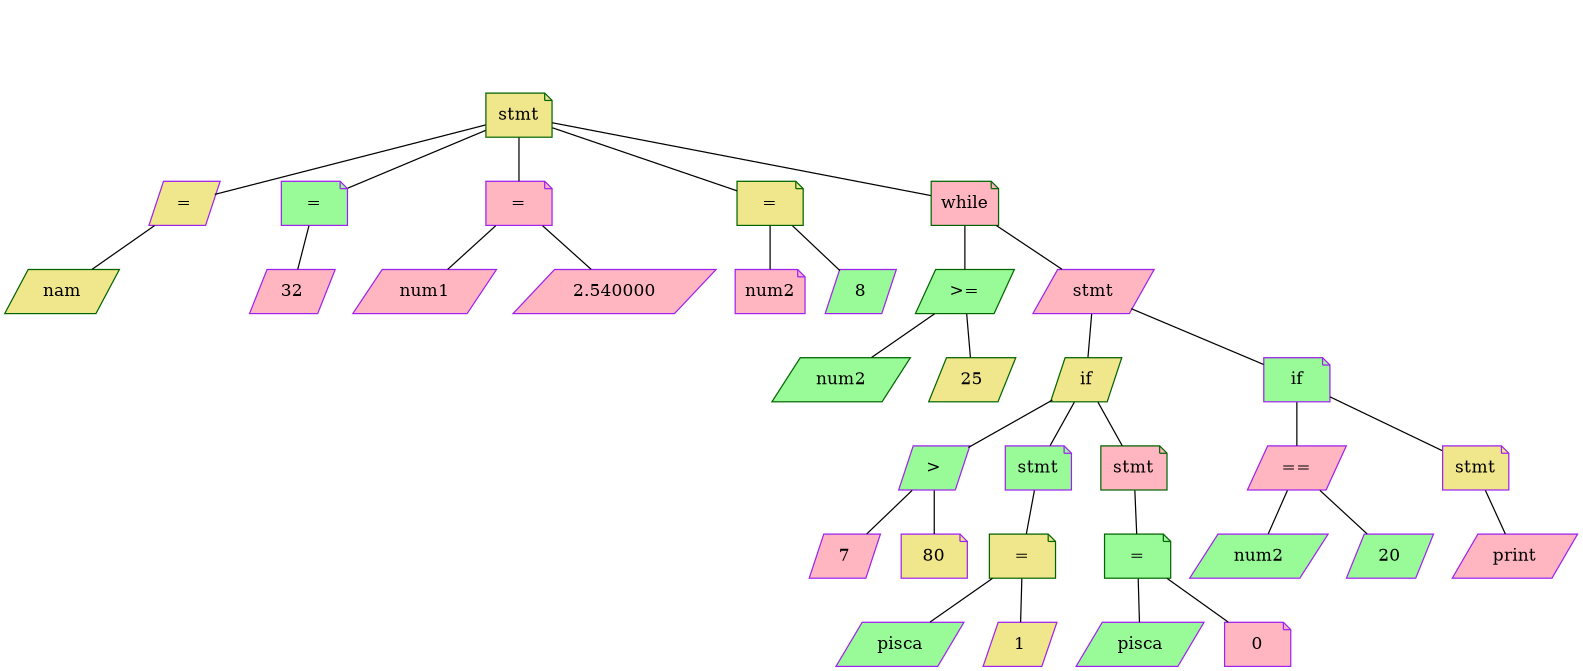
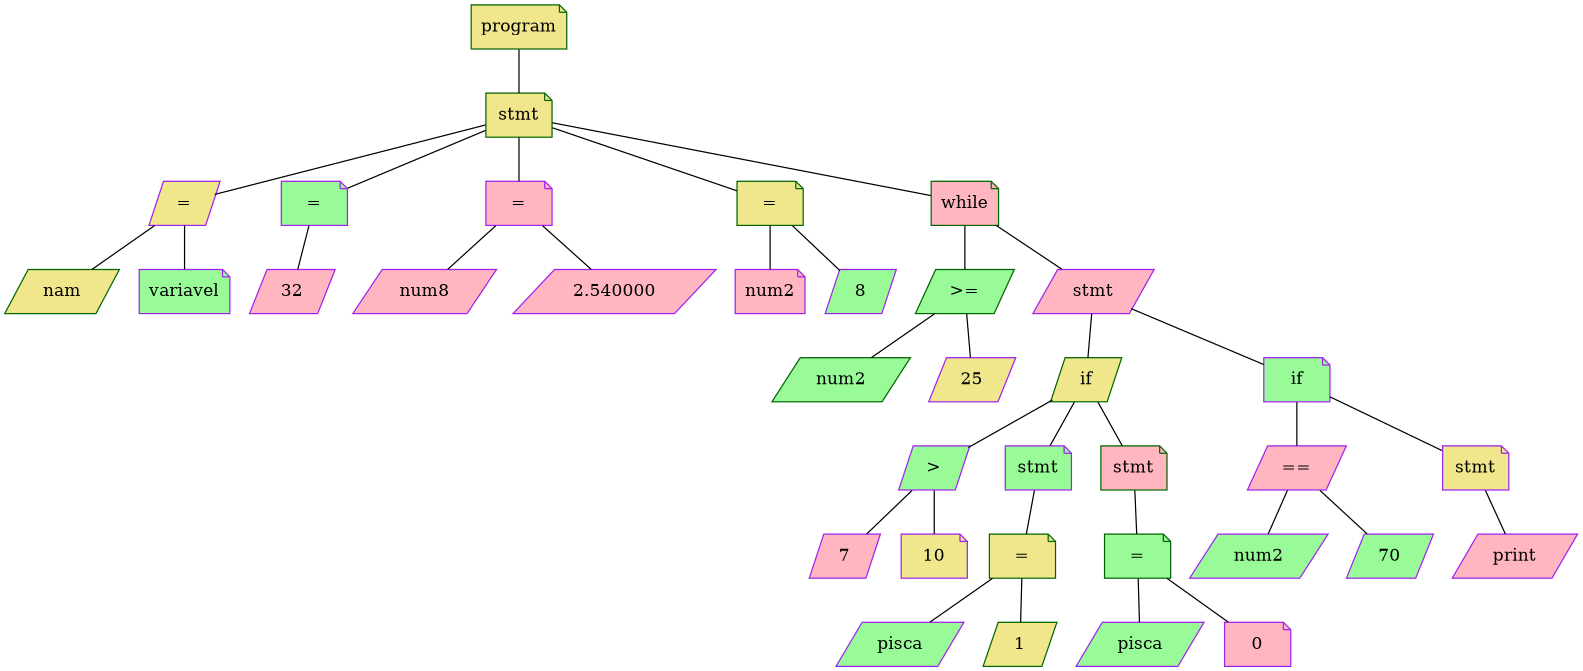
  graph {
    node [color=purple fillcolor=palegreen shape=parallelogram style=filled]
+   n1 [color=darkgreen fillcolor=khaki label=program shape=note]
    n2 [color=darkgreen fillcolor=khaki label=stmt shape=note]
    n3 [fillcolor=khaki label="="]
    n4 [label="=" shape=note]
    n5 [fillcolor=lightpink label="=" shape=note]
    n6 [color=darkgreen fillcolor=khaki label="=" shape=note]
    n7 [color=darkgreen fillcolor=lightpink label=while shape=note]
    n8 [color=darkgreen fillcolor=khaki label=nam]
+   n9 [label=variavel shape=note]
    n10 [fillcolor=lightpink label=32]
-   n11 [fillcolor=lightpink label=num1]
+   n11 [fillcolor=lightpink label=num8]
    n12 [fillcolor=lightpink label=2.540000]
    n13 [fillcolor=lightpink label=num2 shape=note]
    n14 [label=8]
    n15 [color=darkgreen label=">="]
    n16 [fillcolor=lightpink label=stmt]
    n17 [color=darkgreen label=num2]
-   n18 [color=darkgreen fillcolor=khaki label=25]
+   n18 [fillcolor=khaki label=25]
    n19 [color=darkgreen fillcolor=khaki label=if]
    n20 [label=if shape=note]
    n21 [label=">"]
    n22 [label=stmt shape=note]
    n23 [color=darkgreen fillcolor=lightpink label=stmt shape=note]
    n24 [fillcolor=lightpink label="=="]
    n25 [fillcolor=khaki label=stmt shape=note]
    n26 [fillcolor=lightpink label=7]
-   n27 [fillcolor=khaki label=80 shape=note]
+   n27 [fillcolor=khaki label=10 shape=note]
    n28 [color=darkgreen fillcolor=khaki label="=" shape=note]
    n29 [color=darkgreen label="=" shape=note]
    n30 [label=pisca]
-   n31 [fillcolor=khaki label=1]
+   n31 [color=darkgreen fillcolor=khaki label=1]
    n32 [label=pisca]
    n33 [fillcolor=lightpink label=0 shape=note]
    n34 [label=num2]
-   n35 [label=20]
+   n35 [label=70]
    n36 [fillcolor=lightpink label=print]
+   n1 -- n2
    n2 -- n3
    n2 -- n4
    n2 -- n5
    n2 -- n6
    n2 -- n7
    n3 -- n8
+   n3 -- n9
    n4 -- n10
    n5 -- n11
    n5 -- n12
    n6 -- n13
    n6 -- n14
    n7 -- n15
    n7 -- n16
    n15 -- n17
    n15 -- n18
    n16 -- n19
    n16 -- n20
    n19 -- n21
    n19 -- n22
    n19 -- n23
    n20 -- n24
    n20 -- n25
    n21 -- n26
    n21 -- n27
    n22 -- n28
    n23 -- n29
    n24 -- n34
    n24 -- n35
    n25 -- n36
    n28 -- n30
    n28 -- n31
    n29 -- n32
    n29 -- n33
  }
